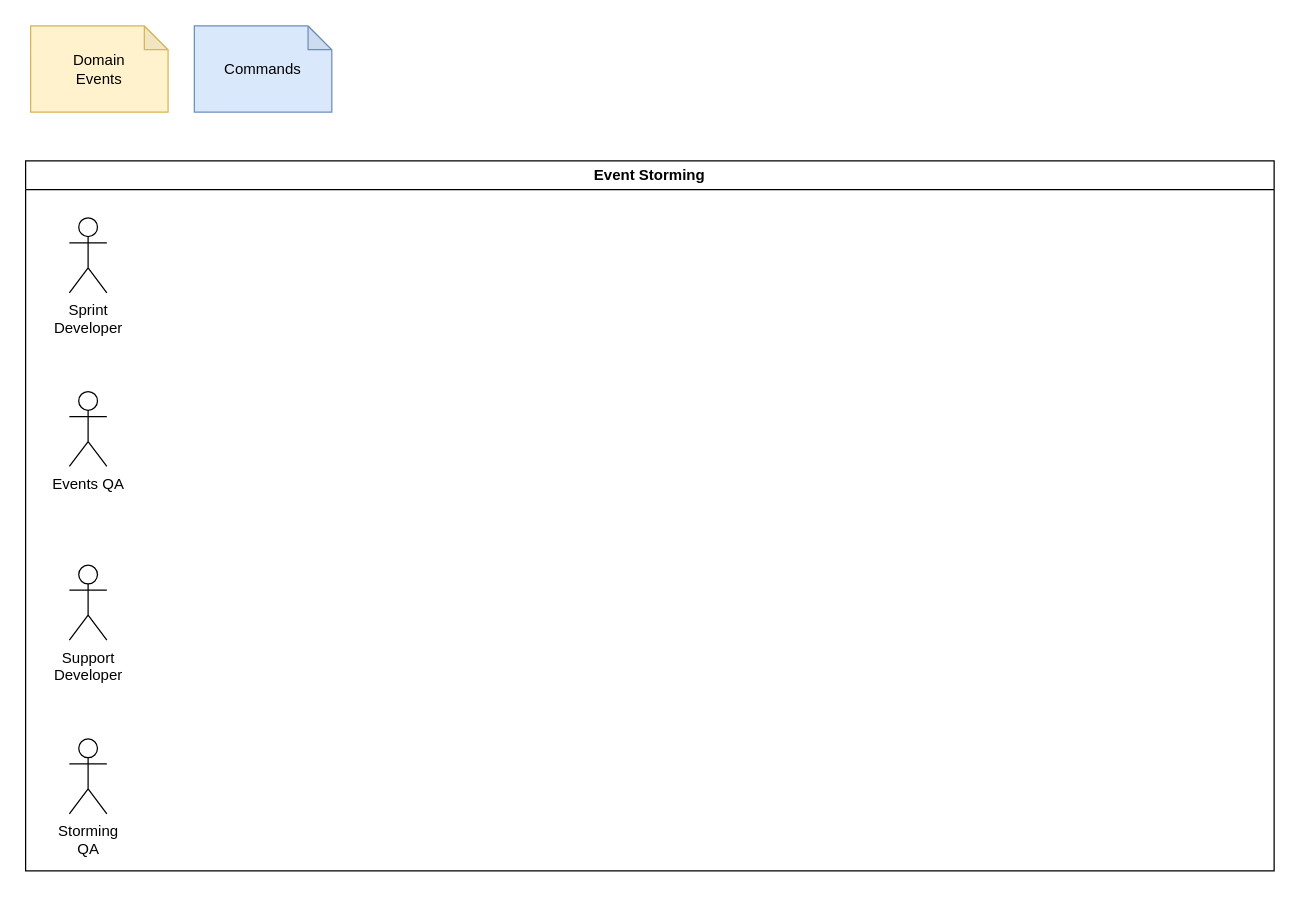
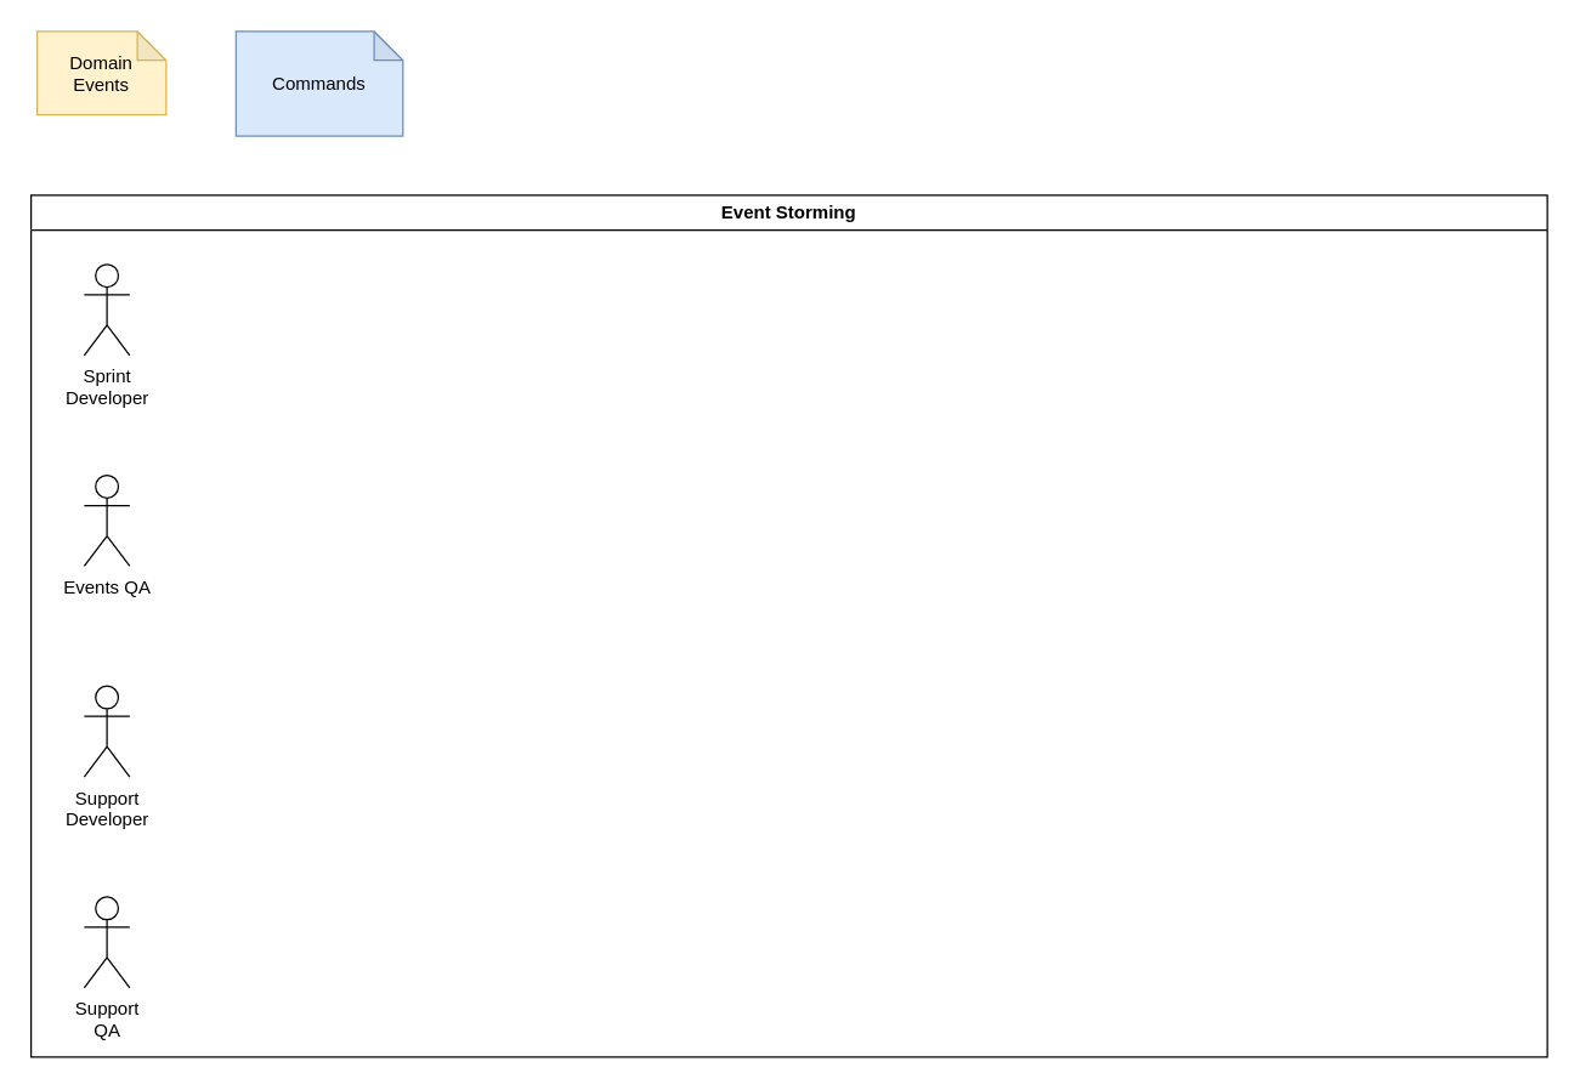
  <mxCell id="0" />
  <mxCell id="1" parent="0" />
  <mxCell id="2" value="Event Storming" style="swimlane;whiteSpace=wrap;html=1;collapsible=0;" vertex="1" parent="1"><mxGeometry x="20" y="128" width="999" height="568" as="geometry" /></mxCell>
  <mxCell id="3" value="Sprint&lt;br&gt;Developer" style="shape=umlActor;verticalLabelPosition=bottom;verticalAlign=top;html=1;outlineConnect=0;" vertex="1" parent="2"><mxGeometry x="35" y="45.5" width="30" height="60" as="geometry" /></mxCell>
  <mxCell id="4" value="Events QA" style="shape=umlActor;verticalLabelPosition=bottom;verticalAlign=top;html=1;outlineConnect=0;" vertex="1" parent="2"><mxGeometry x="35" y="184.5" width="30" height="60" as="geometry" /></mxCell>
  <mxCell id="5" value="Support&lt;br&gt;Developer" style="shape=umlActor;verticalLabelPosition=bottom;verticalAlign=top;html=1;outlineConnect=0;" vertex="1" parent="2"><mxGeometry x="35" y="323.5" width="30" height="60" as="geometry" /></mxCell>
- <mxCell id="6" value="Storming&lt;br&gt;QA" style="shape=umlActor;verticalLabelPosition=bottom;verticalAlign=top;html=1;outlineConnect=0;" vertex="1" parent="2"><mxGeometry x="35" y="462.5" width="30" height="60" as="geometry" /></mxCell>
- <mxCell id="7" value="Domain&lt;br&gt;Events" style="shape=note;whiteSpace=wrap;html=1;backgroundOutline=1;darkOpacity=0.05;size=19;fillColor=#fff2cc;strokeColor=#d6b656;" vertex="1" parent="1"><mxGeometry x="24" y="20" width="110" height="69" as="geometry" /></mxCell>
+ <mxCell id="6" value="Support&lt;br&gt;QA" style="shape=umlActor;verticalLabelPosition=bottom;verticalAlign=top;html=1;outlineConnect=0;" vertex="1" parent="2"><mxGeometry x="35" y="462.5" width="30" height="60" as="geometry" /></mxCell>
+ <mxCell id="7" value="Domain&lt;br&gt;Events" style="shape=note;whiteSpace=wrap;html=1;backgroundOutline=1;darkOpacity=0.05;size=19;fillColor=#fff2cc;strokeColor=#d6b656;" vertex="1" parent="1"><mxGeometry x="24" y="20" width="85" height="55" as="geometry" /></mxCell>
  <mxCell id="8" value="Commands" style="shape=note;whiteSpace=wrap;html=1;backgroundOutline=1;darkOpacity=0.05;size=19;fillColor=#dae8fc;strokeColor=#6c8ebf;" vertex="1" parent="1"><mxGeometry x="155" y="20" width="110" height="69" as="geometry" /></mxCell>
